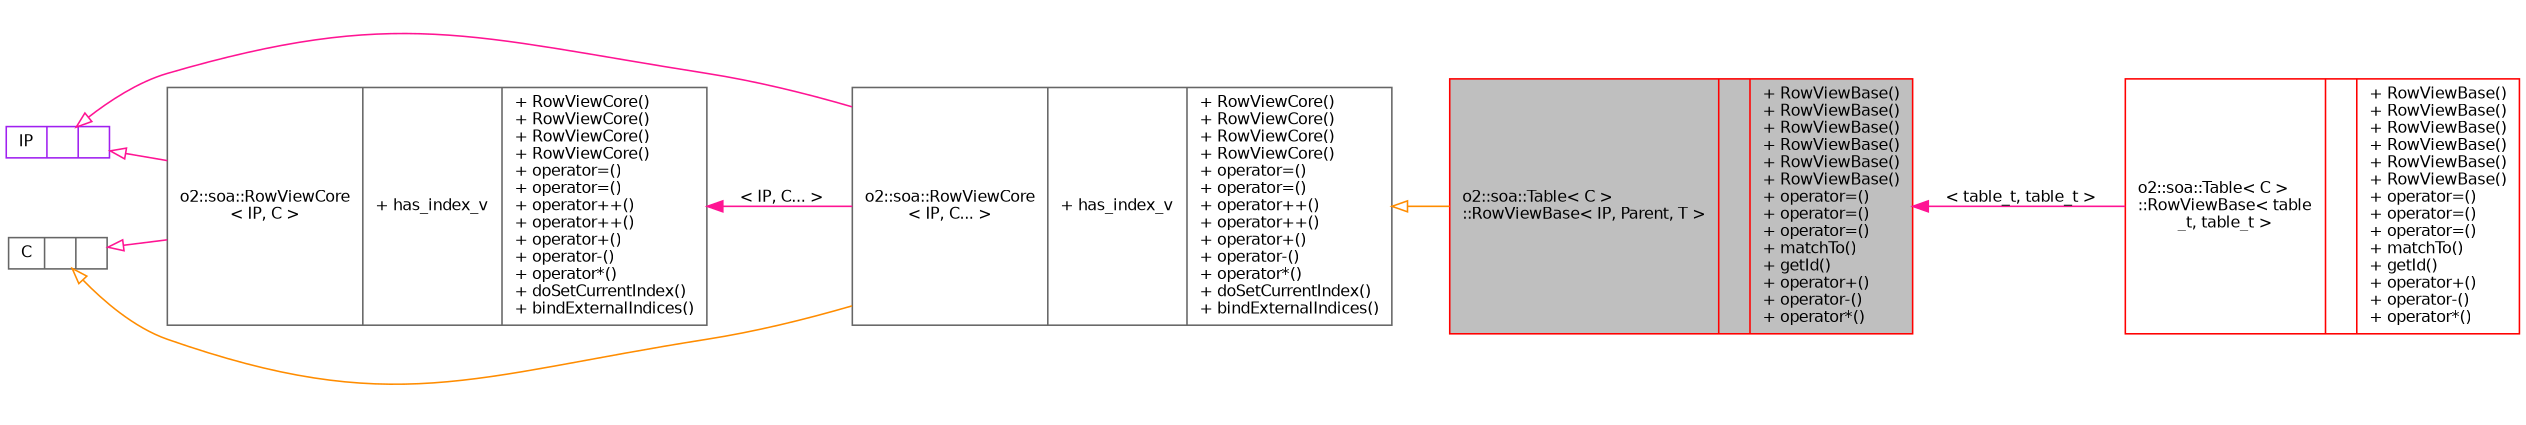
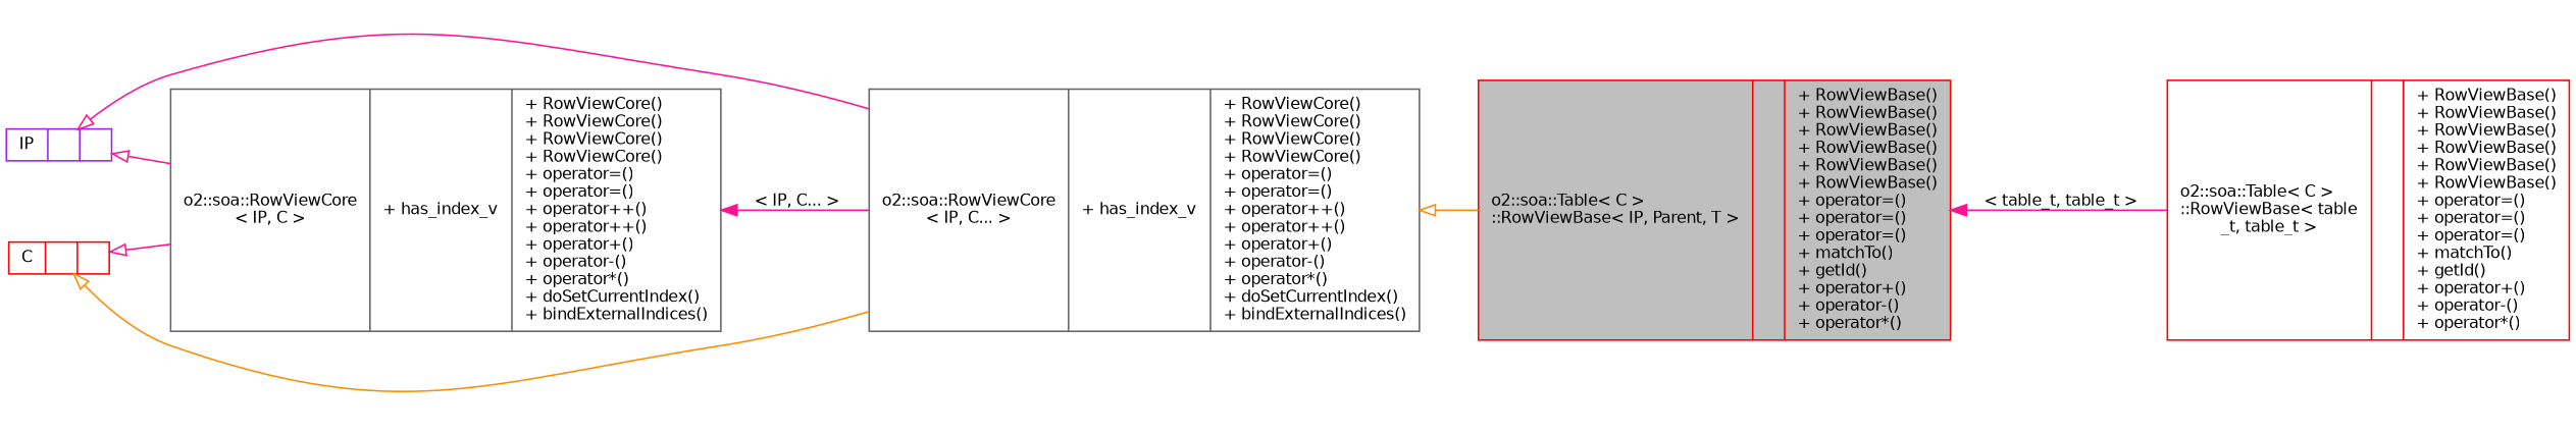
  digraph {
    rankdir=LR
    node [color=gray40 fontname=Helvetica fontsize=10 shape=record]
    edge [color=deeppink dir=back fontname=Helvetica fontsize=10 labelfontname=Helvetica labelfontsize=10 style=solid arrowtail=onormal]
    n1 [color=red fillcolor=grey75 fontcolor=black height=0.2 label="{o2::soa::Table\< C \>\l::RowViewBase\< IP, Parent, T \>\n||+ RowViewBase()\l+ RowViewBase()\l+ RowViewBase()\l+ RowViewBase()\l+ RowViewBase()\l+ RowViewBase()\l+ operator=()\l+ operator=()\l+ operator=()\l+ matchTo()\l+ getId()\l+ operator+()\l+ operator-()\l+ operator*()\l}" style=filled width=0.4]
    n2 [color=red height=0.2 label="{o2::soa::Table\< C \>\l::RowViewBase\< table\l_t, table_t \>\n||+ RowViewBase()\l+ RowViewBase()\l+ RowViewBase()\l+ RowViewBase()\l+ RowViewBase()\l+ RowViewBase()\l+ operator=()\l+ operator=()\l+ operator=()\l+ matchTo()\l+ getId()\l+ operator+()\l+ operator-()\l+ operator*()\l}" width=0.4]
    n3 [height=0.2 label="{o2::soa::RowViewCore\l\< IP, C... \>\n|+ has_index_v\l|+ RowViewCore()\l+ RowViewCore()\l+ RowViewCore()\l+ RowViewCore()\l+ operator=()\l+ operator=()\l+ operator++()\l+ operator++()\l+ operator+()\l+ operator-()\l+ operator*()\l+ doSetCurrentIndex()\l+ bindExternalIndices()\l}" width=0.4]
    n4 [color=purple height=0.2 label="{IP\n||}" width=0.4]
    n5 [height=0.2 label="{o2::soa::RowViewCore\l\< IP, C \>\n|+ has_index_v\l|+ RowViewCore()\l+ RowViewCore()\l+ RowViewCore()\l+ RowViewCore()\l+ operator=()\l+ operator=()\l+ operator++()\l+ operator++()\l+ operator+()\l+ operator-()\l+ operator*()\l+ doSetCurrentIndex()\l+ bindExternalIndices()\l}" width=0.4]
-   n6 [height=0.2 label="{C\n||}" width=0.4]
+   n6 [color=red height=0.2 label="{C\n||}" width=0.4]
    n1 -> n2 [label=" \< table_t, table_t \>" arrowtail=""]
    n3 -> n1 [color=darkorange]
    n4 -> n3
    n4 -> n5
    n5 -> n3 [label=" \< IP, C... \>" arrowtail=""]
    n6 -> n3 [color=darkorange]
    n6 -> n5
  }
